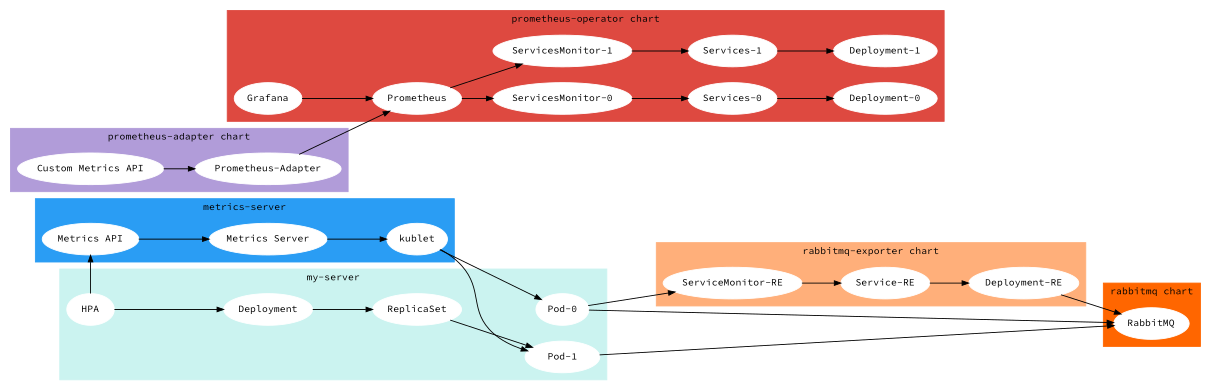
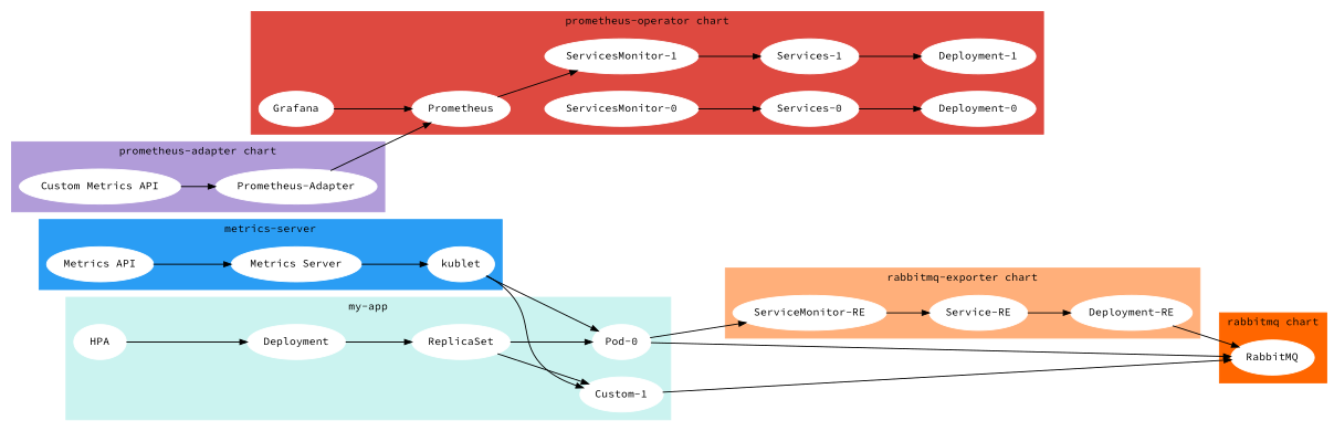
  digraph {
    fontname="Source Code Pro"
    fontsize=11
    rankdir=LR
    node [color=white fontname="Source Code Pro" fontsize=11 style=filled]
    edge [arrowsize=0.75 fontname="Source Code Pro" fontsize=9]
    Deployment
    ReplicaSet
    "Pod-0"
-   "Pod-1"
+   "Pod-1" [label="Custom-1"]
    HPA
    Prometheus
    Grafana
    "ServicesMonitor-0"
    "ServicesMonitor-1"
    "Services-0"
    "Deployment-0"
    "Services-1"
    "Deployment-1"
    "Custom Metrics API"
    "Prometheus-Adapter"
    "Deployment-RE"
    "Service-RE"
    "ServiceMonitor-RE"
    RabbitMQ
    "Metrics API"
    "Metrics Server"
    kublet
    subgraph cluster_1 {
      color="#cbf3f0"
-     label="my-server"
+     label="my-app"
      style=filled
      Deployment
      ReplicaSet
      "Pod-0"
      "Pod-1"
      HPA
    }
    subgraph cluster_2 {
      color="#de4940"
      label="prometheus-operator chart"
      style=filled
      Prometheus
      Grafana
      "ServicesMonitor-0"
      "ServicesMonitor-1"
      "Services-0"
      "Deployment-0"
      "Services-1"
      "Deployment-1"
    }
    subgraph cluster_3 {
      color="#b19cd9"
      label="prometheus-adapter chart"
      style=filled
      "Custom Metrics API"
      "Prometheus-Adapter"
    }
    subgraph cluster_4 {
      color="#ffaf7a"
      label="rabbitmq-exporter chart"
      style=filled
      "Deployment-RE"
      "Service-RE"
      "ServiceMonitor-RE"
    }
    subgraph cluster_5 {
      color="#ff6600"
      label="rabbitmq chart"
      style=filled
      RabbitMQ
    }
    subgraph cluster_6 {
      color="#2a9df4"
      label="metrics-server"
      style=filled
      "Metrics API"
      "Metrics Server"
      kublet
    }
    Deployment -> ReplicaSet
+   ReplicaSet -> "Pod-0"
    ReplicaSet -> "Pod-1"
    "Pod-0" -> "ServiceMonitor-RE"
    "Pod-0" -> RabbitMQ
    "Pod-1" -> RabbitMQ
    HPA -> Deployment
-   HPA -> "Metrics API"
-   Prometheus -> "ServicesMonitor-0"
    Prometheus -> "ServicesMonitor-1"
    Grafana -> Prometheus
    "ServicesMonitor-0" -> "Services-0"
    "ServicesMonitor-1" -> "Services-1"
    "Services-0" -> "Deployment-0"
    "Services-1" -> "Deployment-1"
    "Custom Metrics API" -> "Prometheus-Adapter"
    "Prometheus-Adapter" -> Prometheus
    "Deployment-RE" -> RabbitMQ
    "Service-RE" -> "Deployment-RE"
    "ServiceMonitor-RE" -> "Service-RE"
    "Metrics API" -> "Metrics Server"
    "Metrics Server" -> kublet
    kublet -> "Pod-0"
    kublet -> "Pod-1"
  }
